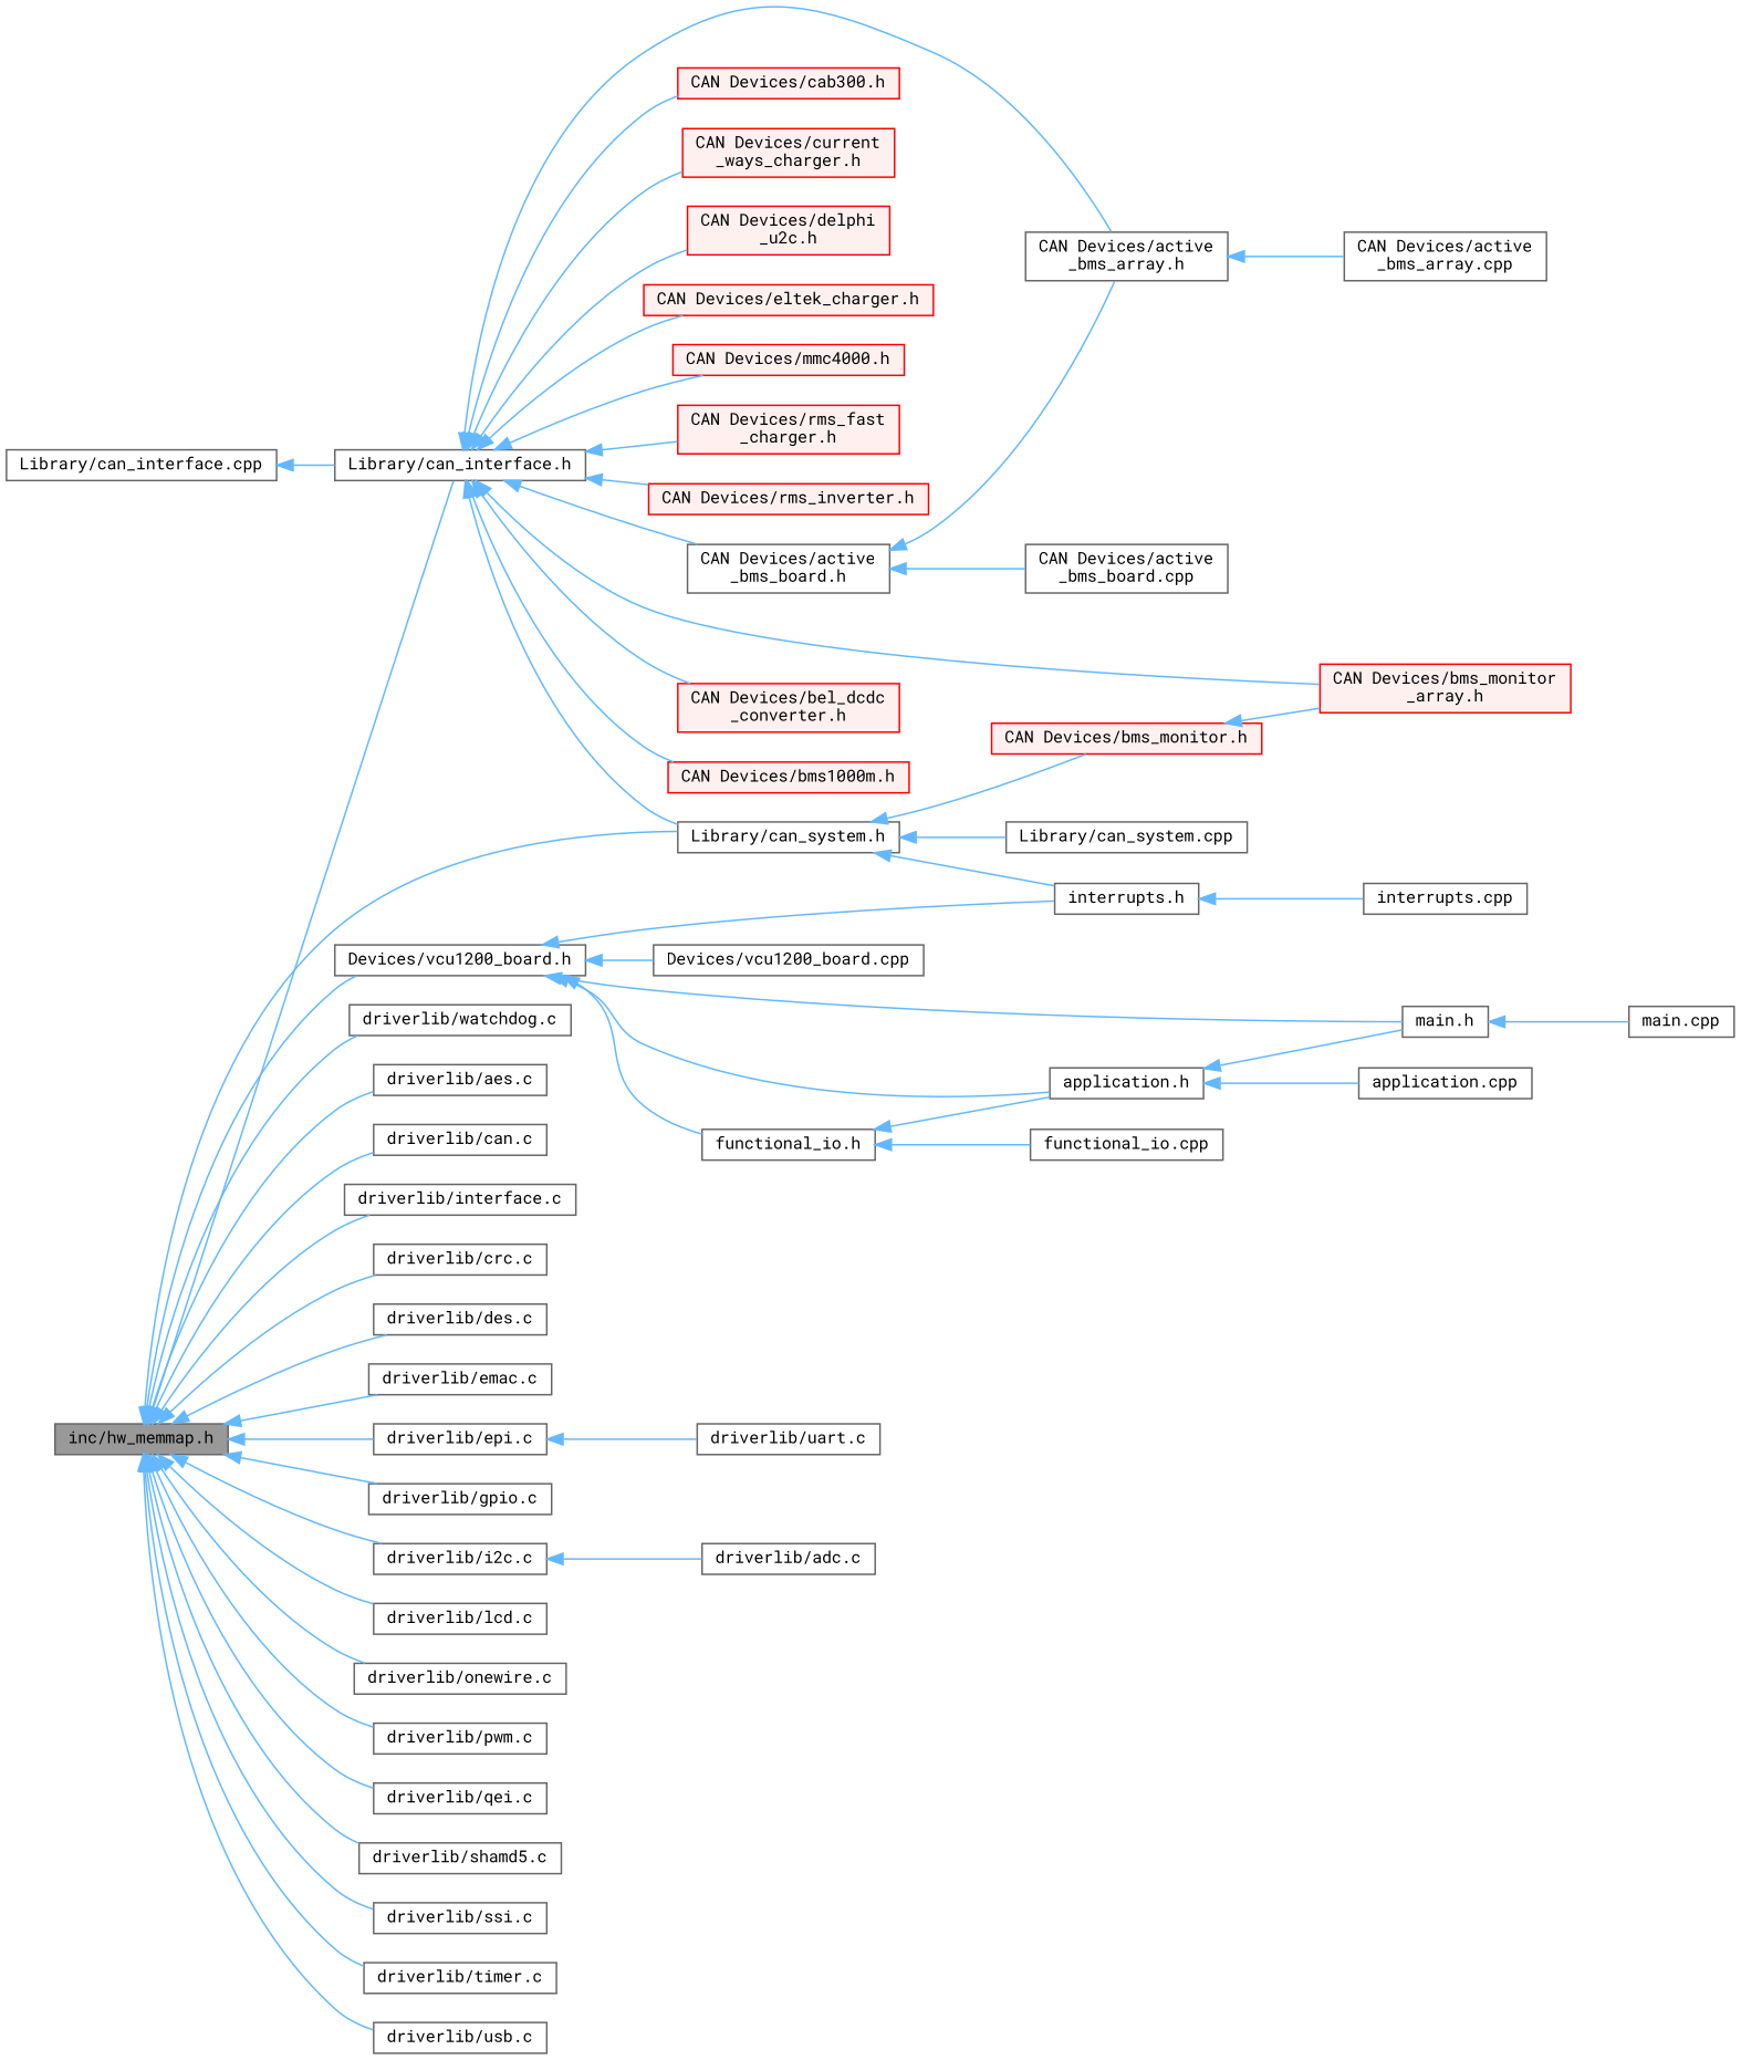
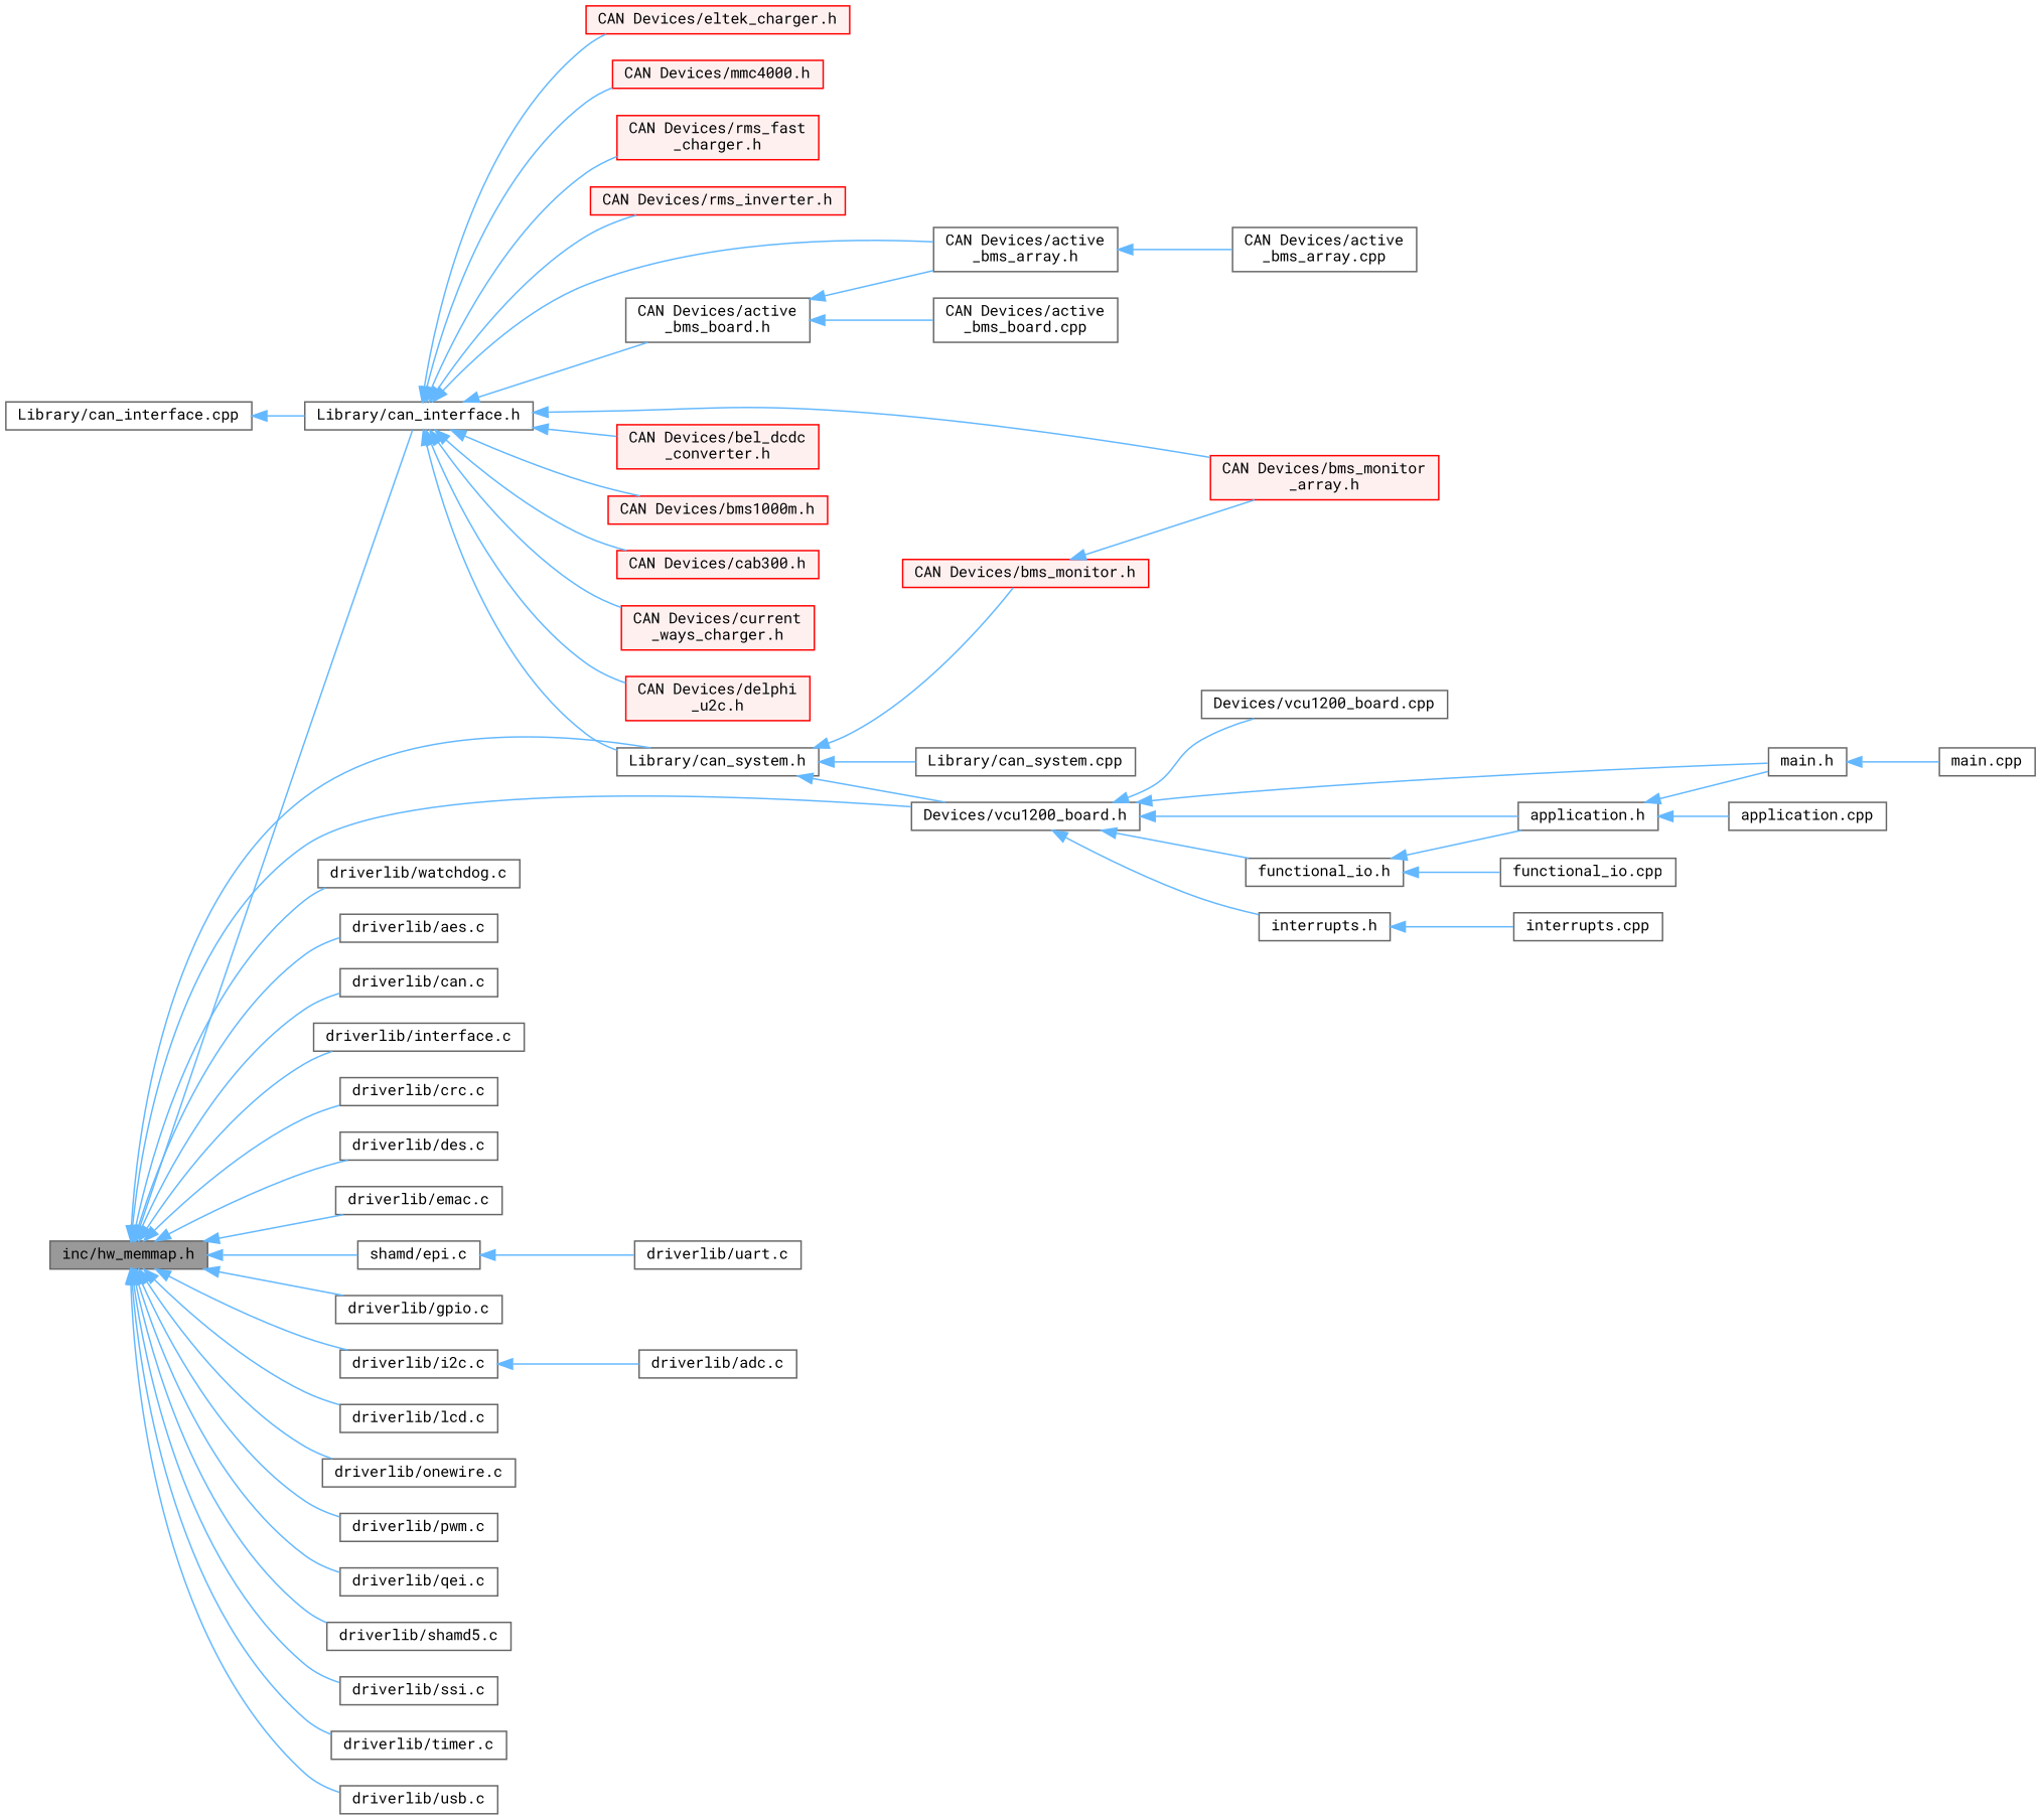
  digraph {
    fontname="Roboto Mono"
    rankdir=LR
    node [color=grey40 fillcolor=white fontname="Roboto Mono" fontsize=10 shape=box style=filled]
    edge [color=steelblue1 dir=back fontname="Roboto Mono" fontsize=10 labelfontname=Helvetica labelfontsize=10 style=solid]
    n1 [color=gray40 fillcolor=grey60 fontcolor=black height=0.2 label="inc/hw_memmap.h" width=0.4]
    n2 [height=0.2 label="Devices/vcu1200_board.h" width=0.4]
    n3 [height=0.2 label="Library/can_interface.h" width=0.4]
    n4 [height=0.2 label="Library/can_system.h" width=0.4]
    n5 [height=0.2 label="driverlib/aes.c" width=0.4]
    n6 [height=0.2 label="driverlib/can.c" width=0.4]
    n7 [height=0.2 label="driverlib/interface.c" width=0.4]
    n8 [height=0.2 label="driverlib/crc.c" width=0.4]
    n9 [height=0.2 label="driverlib/des.c" width=0.4]
    n10 [height=0.2 label="driverlib/emac.c" width=0.4]
-   n11 [height=0.2 label="driverlib/epi.c" width=0.4]
+   n11 [height=0.2 label="shamd/epi.c" width=0.4]
    n12 [height=0.2 label="driverlib/gpio.c" width=0.4]
    n13 [height=0.2 label="driverlib/i2c.c" width=0.4]
    n14 [height=0.2 label="driverlib/lcd.c" width=0.4]
    n15 [height=0.2 label="driverlib/onewire.c" width=0.4]
    n16 [height=0.2 label="driverlib/pwm.c" width=0.4]
    n17 [height=0.2 label="driverlib/qei.c" width=0.4]
    n18 [height=0.2 label="driverlib/shamd5.c" width=0.4]
    n19 [height=0.2 label="driverlib/ssi.c" width=0.4]
    n20 [height=0.2 label="driverlib/timer.c" width=0.4]
    n21 [height=0.2 label="driverlib/usb.c" width=0.4]
    n22 [height=0.2 label="driverlib/watchdog.c" width=0.4]
    n23 [height=0.2 label="Devices/vcu1200_board.cpp" width=0.4]
    n24 [height=0.2 label="application.h" width=0.4]
    n25 [height=0.2 label="main.h" width=0.4]
    n26 [height=0.2 label="functional_io.h" width=0.4]
    n27 [height=0.2 label="interrupts.h" width=0.4]
    n28 [height=0.2 label="CAN Devices/active\l_bms_array.h" width=0.4]
    n29 [height=0.2 label="CAN Devices/active\l_bms_board.h" width=0.4]
    n30 [color=red fillcolor="#FFF0F0" height=0.2 label="CAN Devices/bel_dcdc\l_converter.h" width=0.4]
    n31 [color=red fillcolor="#FFF0F0" height=0.2 label="CAN Devices/bms1000m.h" width=0.4]
    n32 [color=red fillcolor="#FFF0F0" height=0.2 label="CAN Devices/bms_monitor\l_array.h" width=0.4]
    n33 [color=red fillcolor="#FFF0F0" height=0.2 label="CAN Devices/cab300.h" width=0.4]
    n34 [color=red fillcolor="#FFF0F0" height=0.2 label="CAN Devices/current\l_ways_charger.h" width=0.4]
    n35 [color=red fillcolor="#FFF0F0" height=0.2 label="CAN Devices/delphi\l_u2c.h" width=0.4]
    n36 [color=red fillcolor="#FFF0F0" height=0.2 label="CAN Devices/eltek_charger.h" width=0.4]
    n37 [color=red fillcolor="#FFF0F0" height=0.2 label="CAN Devices/mmc4000.h" width=0.4]
    n38 [color=red fillcolor="#FFF0F0" height=0.2 label="CAN Devices/rms_fast\l_charger.h" width=0.4]
    n39 [color=red fillcolor="#FFF0F0" height=0.2 label="CAN Devices/rms_inverter.h" width=0.4]
    n40 [color=red fillcolor="#FFF0F0" height=0.2 label="CAN Devices/bms_monitor.h" width=0.4]
    n41 [height=0.2 label="Library/can_system.cpp" width=0.4]
    n42 [height=0.2 label="driverlib/adc.c" width=0.4]
    n43 [height=0.2 label="driverlib/uart.c" width=0.4]
    n44 [height=0.2 label="application.cpp" width=0.4]
    n45 [height=0.2 label="main.cpp" width=0.4]
    n46 [height=0.2 label="functional_io.cpp" width=0.4]
    n47 [height=0.2 label="interrupts.cpp" width=0.4]
    n48 [height=0.2 label="CAN Devices/active\l_bms_array.cpp" width=0.4]
    n49 [height=0.2 label="CAN Devices/active\l_bms_board.cpp" width=0.4]
    n50 [height=0.2 label="Library/can_interface.cpp" width=0.4]
    n1 -> n2
    n1 -> n3
    n1 -> n4
    n1 -> n5
    n1 -> n6
    n1 -> n7
    n1 -> n8
    n1 -> n9
    n1 -> n10
    n1 -> n11
    n1 -> n12
    n1 -> n13
    n1 -> n14
    n1 -> n15
    n1 -> n16
    n1 -> n17
    n1 -> n18
    n1 -> n19
    n1 -> n20
    n1 -> n21
    n1 -> n22
    n2 -> n23
    n2 -> n24
    n2 -> n25
    n2 -> n26
    n2 -> n27
    n3 -> n4
    n3 -> n28
    n3 -> n29
    n3 -> n30
    n3 -> n31
    n3 -> n32
    n3 -> n33
    n3 -> n34
    n3 -> n35
    n3 -> n36
    n3 -> n37
    n3 -> n38
    n3 -> n39
-   n4 -> n27
+   n4 -> n2
    n4 -> n40
    n4 -> n41
    n11 -> n43
    n13 -> n42
    n24 -> n25
    n24 -> n44
    n25 -> n45
    n26 -> n24
    n26 -> n46
    n27 -> n47
    n28 -> n48
    n29 -> n28
    n29 -> n49
    n40 -> n32
    n50 -> n3
  }
